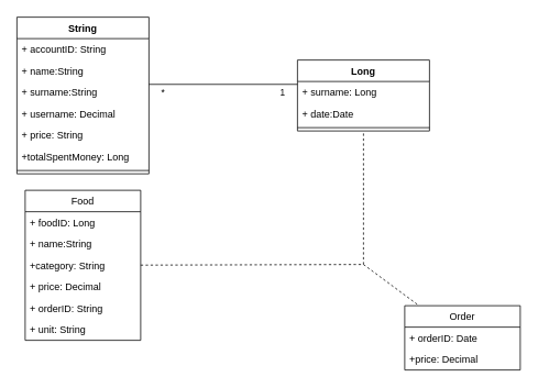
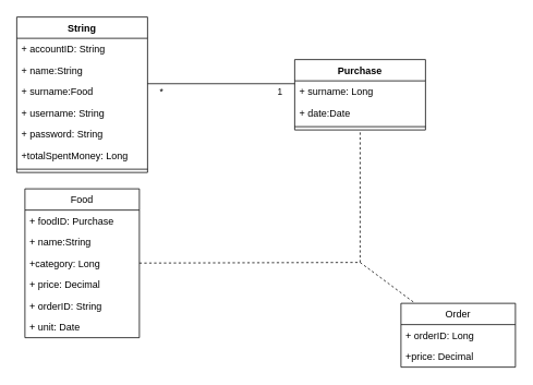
  <mxCell id="0" />
  <mxCell id="1" parent="0" />
- <mxCell id="2" value="Long" style="swimlane;fontStyle=1;align=center;verticalAlign=top;childLayout=stackLayout;horizontal=1;startSize=26;horizontalStack=0;resizeParent=1;resizeParentMax=0;resizeLast=0;collapsible=1;marginBottom=0;" vertex="1" parent="1"><mxGeometry x="360" y="72" width="160" height="86" as="geometry" /></mxCell>
+ <mxCell id="2" value="Purchase" style="swimlane;fontStyle=1;align=center;verticalAlign=top;childLayout=stackLayout;horizontal=1;startSize=26;horizontalStack=0;resizeParent=1;resizeParentMax=0;resizeLast=0;collapsible=1;marginBottom=0;" vertex="1" parent="1"><mxGeometry x="360" y="72" width="160" height="86" as="geometry" /></mxCell>
  <mxCell id="3" value="+ surname: Long" style="text;strokeColor=none;fillColor=none;align=left;verticalAlign=top;spacingLeft=4;spacingRight=4;overflow=hidden;rotatable=0;points=[[0,0.5],[1,0.5]];portConstraint=eastwest;" vertex="1" parent="2"><mxGeometry y="26" width="160" height="26" as="geometry" /></mxCell>
  <mxCell id="4" value="+ date:Date" style="text;strokeColor=none;fillColor=none;align=left;verticalAlign=top;spacingLeft=4;spacingRight=4;overflow=hidden;rotatable=0;points=[[0,0.5],[1,0.5]];portConstraint=eastwest;" vertex="1" parent="2"><mxGeometry y="52" width="160" height="26" as="geometry" /></mxCell>
  <mxCell id="5" value="" style="line;strokeWidth=1;fillColor=none;align=left;verticalAlign=middle;spacingTop=-1;spacingLeft=3;spacingRight=3;rotatable=0;labelPosition=right;points=[];portConstraint=eastwest;strokeColor=inherit;" vertex="1" parent="2"><mxGeometry y="78" width="160" height="8" as="geometry" /></mxCell>
  <mxCell id="6" value="String" style="swimlane;fontStyle=1;align=center;verticalAlign=top;childLayout=stackLayout;horizontal=1;startSize=26;horizontalStack=0;resizeParent=1;resizeParentMax=0;resizeLast=0;collapsible=1;marginBottom=0;" vertex="1" parent="1"><mxGeometry x="20" y="20" width="160" height="190" as="geometry" /></mxCell>
  <mxCell id="7" value="+ accountID: String" style="text;strokeColor=none;fillColor=none;align=left;verticalAlign=top;spacingLeft=4;spacingRight=4;overflow=hidden;rotatable=0;points=[[0,0.5],[1,0.5]];portConstraint=eastwest;" vertex="1" parent="6"><mxGeometry y="26" width="160" height="26" as="geometry" /></mxCell>
  <mxCell id="8" value="+ name:String" style="text;strokeColor=none;fillColor=none;align=left;verticalAlign=top;spacingLeft=4;spacingRight=4;overflow=hidden;rotatable=0;points=[[0,0.5],[1,0.5]];portConstraint=eastwest;" vertex="1" parent="6"><mxGeometry y="52" width="160" height="26" as="geometry" /></mxCell>
- <mxCell id="9" value="+ surname:String" style="text;strokeColor=none;fillColor=none;align=left;verticalAlign=top;spacingLeft=4;spacingRight=4;overflow=hidden;rotatable=0;points=[[0,0.5],[1,0.5]];portConstraint=eastwest;" vertex="1" parent="6"><mxGeometry y="78" width="160" height="26" as="geometry" /></mxCell>
- <mxCell id="10" value="+ username: Decimal" style="text;strokeColor=none;fillColor=none;align=left;verticalAlign=top;spacingLeft=4;spacingRight=4;overflow=hidden;rotatable=0;points=[[0,0.5],[1,0.5]];portConstraint=eastwest;" vertex="1" parent="6"><mxGeometry y="104" width="160" height="26" as="geometry" /></mxCell>
- <mxCell id="11" value="+ price: String" style="text;strokeColor=none;fillColor=none;align=left;verticalAlign=top;spacingLeft=4;spacingRight=4;overflow=hidden;rotatable=0;points=[[0,0.5],[1,0.5]];portConstraint=eastwest;" vertex="1" parent="6"><mxGeometry y="130" width="160" height="26" as="geometry" /></mxCell>
+ <mxCell id="9" value="+ surname:Food" style="text;strokeColor=none;fillColor=none;align=left;verticalAlign=top;spacingLeft=4;spacingRight=4;overflow=hidden;rotatable=0;points=[[0,0.5],[1,0.5]];portConstraint=eastwest;" vertex="1" parent="6"><mxGeometry y="78" width="160" height="26" as="geometry" /></mxCell>
+ <mxCell id="10" value="+ username: String" style="text;strokeColor=none;fillColor=none;align=left;verticalAlign=top;spacingLeft=4;spacingRight=4;overflow=hidden;rotatable=0;points=[[0,0.5],[1,0.5]];portConstraint=eastwest;" vertex="1" parent="6"><mxGeometry y="104" width="160" height="26" as="geometry" /></mxCell>
+ <mxCell id="11" value="+ password: String" style="text;strokeColor=none;fillColor=none;align=left;verticalAlign=top;spacingLeft=4;spacingRight=4;overflow=hidden;rotatable=0;points=[[0,0.5],[1,0.5]];portConstraint=eastwest;" vertex="1" parent="6"><mxGeometry y="130" width="160" height="26" as="geometry" /></mxCell>
  <mxCell id="12" value="+totalSpentMoney: Long" style="text;strokeColor=none;fillColor=none;align=left;verticalAlign=top;spacingLeft=4;spacingRight=4;overflow=hidden;rotatable=0;points=[[0,0.5],[1,0.5]];portConstraint=eastwest;" vertex="1" parent="6"><mxGeometry y="156" width="160" height="26" as="geometry" /></mxCell>
  <mxCell id="13" value="" style="line;strokeWidth=1;fillColor=none;align=left;verticalAlign=middle;spacingTop=-1;spacingLeft=3;spacingRight=3;rotatable=0;labelPosition=right;points=[];portConstraint=eastwest;strokeColor=inherit;" vertex="1" parent="6"><mxGeometry y="182" width="160" height="8" as="geometry" /></mxCell>
  <mxCell id="14" value="" style="endArrow=none;html=1;rounded=0;" edge="1" parent="1"><mxGeometry width="50" height="50" relative="1" as="geometry"><mxPoint x="180" y="101.5" as="sourcePoint" /><mxPoint x="360" y="101.5" as="targetPoint" /></mxGeometry></mxCell>
  <mxCell id="15" value="*" style="edgeLabel;html=1;align=center;verticalAlign=middle;resizable=0;points=[];" vertex="1" connectable="0" parent="14"><mxGeometry x="-0.818" y="-1" relative="1" as="geometry"><mxPoint y="9" as="offset" /></mxGeometry></mxCell>
  <mxCell id="16" value="1" style="edgeLabel;html=1;align=center;verticalAlign=middle;resizable=0;points=[];" vertex="1" connectable="0" parent="14"><mxGeometry x="0.793" y="-2" relative="1" as="geometry"><mxPoint y="7" as="offset" /></mxGeometry></mxCell>
  <mxCell id="17" value="Order" style="swimlane;fontStyle=0;childLayout=stackLayout;horizontal=1;startSize=26;fillColor=none;horizontalStack=0;resizeParent=1;resizeParentMax=0;resizeLast=0;collapsible=1;marginBottom=0;" vertex="1" parent="1"><mxGeometry x="490" y="370" width="140" height="78" as="geometry" /></mxCell>
- <mxCell id="18" value="+ orderID: Date" style="text;strokeColor=none;fillColor=none;align=left;verticalAlign=top;spacingLeft=4;spacingRight=4;overflow=hidden;rotatable=0;points=[[0,0.5],[1,0.5]];portConstraint=eastwest;" vertex="1" parent="17"><mxGeometry y="26" width="140" height="26" as="geometry" /></mxCell>
+ <mxCell id="18" value="+ orderID: Long" style="text;strokeColor=none;fillColor=none;align=left;verticalAlign=top;spacingLeft=4;spacingRight=4;overflow=hidden;rotatable=0;points=[[0,0.5],[1,0.5]];portConstraint=eastwest;" vertex="1" parent="17"><mxGeometry y="26" width="140" height="26" as="geometry" /></mxCell>
  <mxCell id="19" value="+price: Decimal" style="text;strokeColor=none;fillColor=none;align=left;verticalAlign=top;spacingLeft=4;spacingRight=4;overflow=hidden;rotatable=0;points=[[0,0.5],[1,0.5]];portConstraint=eastwest;" vertex="1" parent="17"><mxGeometry y="52" width="140" height="26" as="geometry" /></mxCell>
  <mxCell id="20" value="Food" style="swimlane;fontStyle=0;childLayout=stackLayout;horizontal=1;startSize=26;fillColor=none;horizontalStack=0;resizeParent=1;resizeParentMax=0;resizeLast=0;collapsible=1;marginBottom=0;" vertex="1" parent="1"><mxGeometry x="30" y="230" width="140" height="182" as="geometry" /></mxCell>
- <mxCell id="21" value="+ foodID: Long" style="text;strokeColor=none;fillColor=none;align=left;verticalAlign=top;spacingLeft=4;spacingRight=4;overflow=hidden;rotatable=0;points=[[0,0.5],[1,0.5]];portConstraint=eastwest;" vertex="1" parent="20"><mxGeometry y="26" width="140" height="26" as="geometry" /></mxCell>
+ <mxCell id="21" value="+ foodID: Purchase" style="text;strokeColor=none;fillColor=none;align=left;verticalAlign=top;spacingLeft=4;spacingRight=4;overflow=hidden;rotatable=0;points=[[0,0.5],[1,0.5]];portConstraint=eastwest;" vertex="1" parent="20"><mxGeometry y="26" width="140" height="26" as="geometry" /></mxCell>
  <mxCell id="22" value="+ name:String" style="text;strokeColor=none;fillColor=none;align=left;verticalAlign=top;spacingLeft=4;spacingRight=4;overflow=hidden;rotatable=0;points=[[0,0.5],[1,0.5]];portConstraint=eastwest;" vertex="1" parent="20"><mxGeometry y="52" width="140" height="26" as="geometry" /></mxCell>
- <mxCell id="23" value="+category: String" style="text;strokeColor=none;fillColor=none;align=left;verticalAlign=top;spacingLeft=4;spacingRight=4;overflow=hidden;rotatable=0;points=[[0,0.5],[1,0.5]];portConstraint=eastwest;" vertex="1" parent="20"><mxGeometry y="78" width="140" height="26" as="geometry" /></mxCell>
+ <mxCell id="23" value="+category: Long" style="text;strokeColor=none;fillColor=none;align=left;verticalAlign=top;spacingLeft=4;spacingRight=4;overflow=hidden;rotatable=0;points=[[0,0.5],[1,0.5]];portConstraint=eastwest;" vertex="1" parent="20"><mxGeometry y="78" width="140" height="26" as="geometry" /></mxCell>
  <mxCell id="24" value="+ price: Decimal" style="text;strokeColor=none;fillColor=none;align=left;verticalAlign=top;spacingLeft=4;spacingRight=4;overflow=hidden;rotatable=0;points=[[0,0.5],[1,0.5]];portConstraint=eastwest;" vertex="1" parent="20"><mxGeometry y="104" width="140" height="26" as="geometry" /></mxCell>
  <mxCell id="25" value="+ orderID: String" style="text;strokeColor=none;fillColor=none;align=left;verticalAlign=top;spacingLeft=4;spacingRight=4;overflow=hidden;rotatable=0;points=[[0,0.5],[1,0.5]];portConstraint=eastwest;" vertex="1" parent="20"><mxGeometry y="130" width="140" height="26" as="geometry" /></mxCell>
- <mxCell id="26" value="+ unit: String" style="text;strokeColor=none;fillColor=none;align=left;verticalAlign=top;spacingLeft=4;spacingRight=4;overflow=hidden;rotatable=0;points=[[0,0.5],[1,0.5]];portConstraint=eastwest;" vertex="1" parent="20"><mxGeometry y="156" width="140" height="26" as="geometry" /></mxCell>
+ <mxCell id="26" value="+ unit: Date" style="text;strokeColor=none;fillColor=none;align=left;verticalAlign=top;spacingLeft=4;spacingRight=4;overflow=hidden;rotatable=0;points=[[0,0.5],[1,0.5]];portConstraint=eastwest;" vertex="1" parent="20"><mxGeometry y="156" width="140" height="26" as="geometry" /></mxCell>
  <mxCell id="27" value="" style="group" vertex="1" connectable="0" parent="1"><mxGeometry x="440" y="320" as="geometry" /></mxCell>
  <mxCell id="28" value="" style="endArrow=none;html=1;rounded=0;dashed=1;" edge="1" parent="27" source="20" target="2"><mxGeometry width="50" height="50" relative="1" as="geometry"><mxPoint x="-100" y="-10" as="sourcePoint" /><mxPoint x="-50" y="-60" as="targetPoint" /><Array as="points"><mxPoint /></Array></mxGeometry></mxCell>
  <mxCell id="29" value="" style="endArrow=none;dashed=1;html=1;rounded=0;" edge="1" parent="27" target="17"><mxGeometry width="50" height="50" relative="1" as="geometry"><mxPoint as="sourcePoint" /><mxPoint x="-100" y="-110" as="targetPoint" /></mxGeometry></mxCell>
